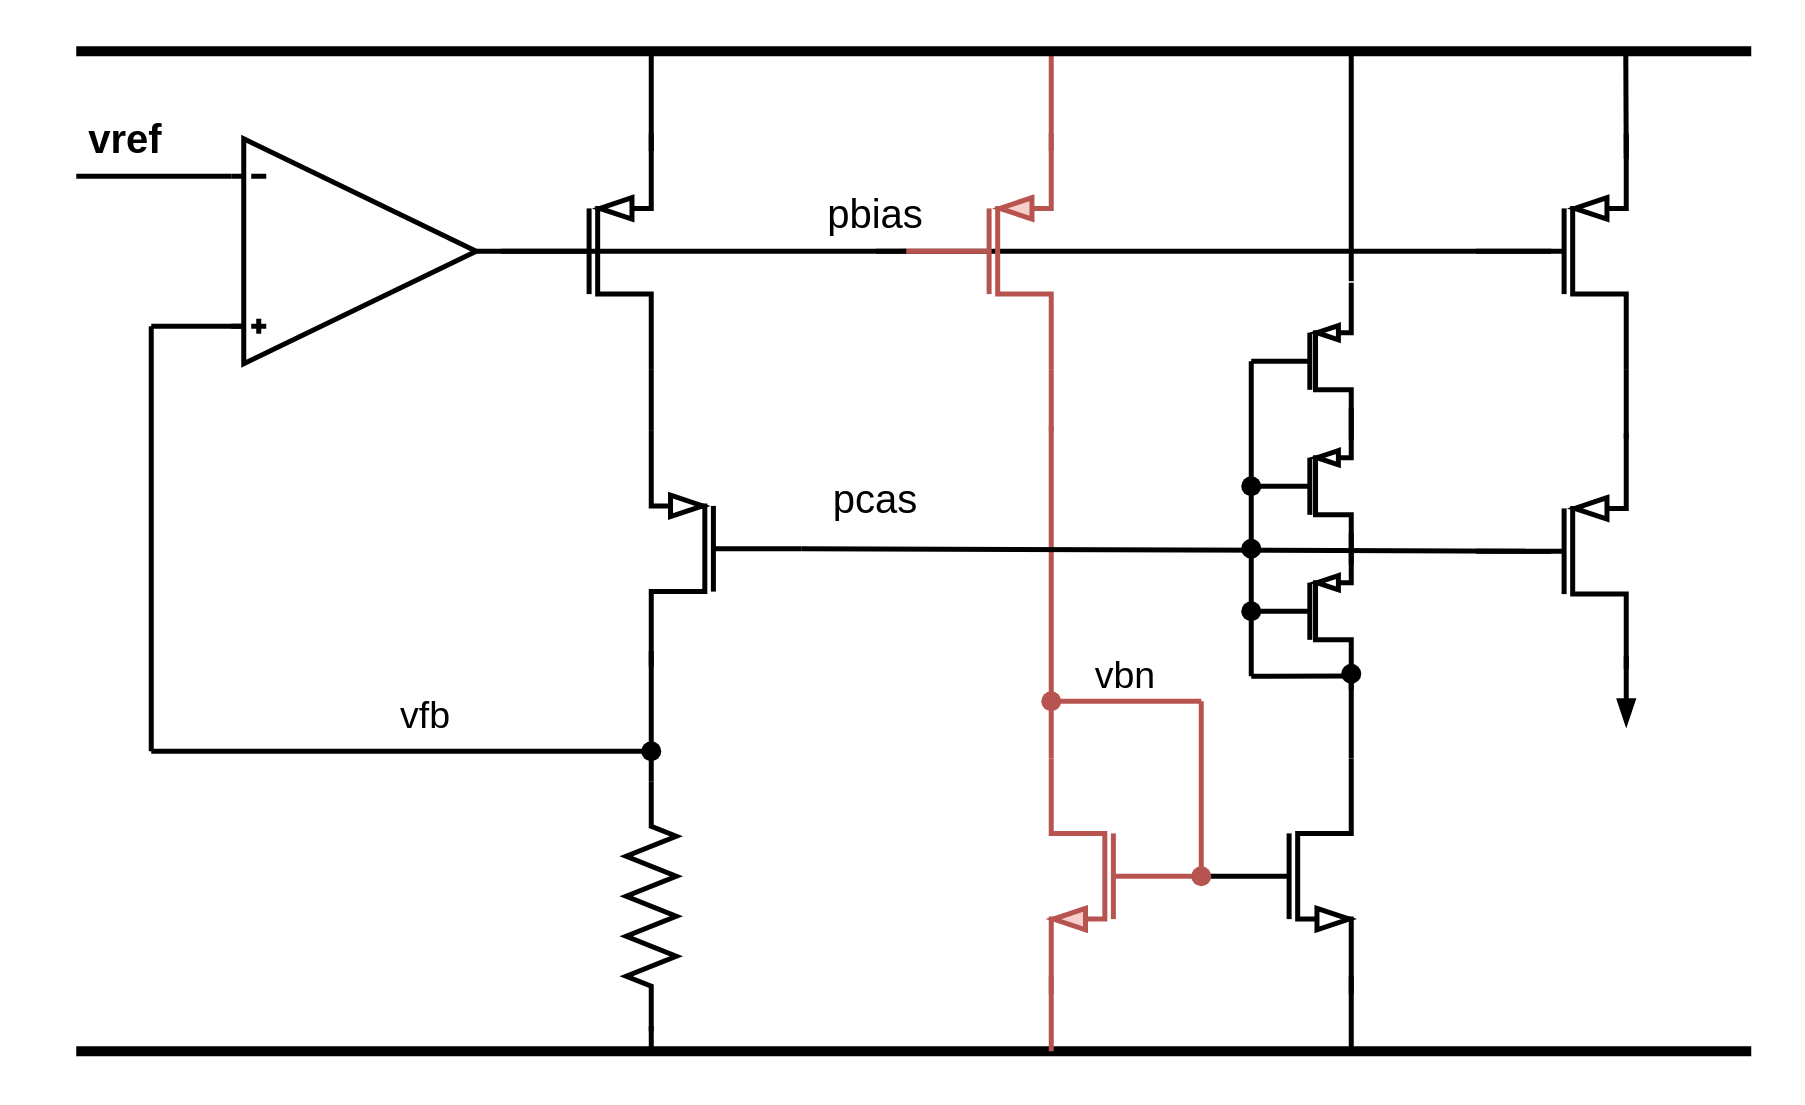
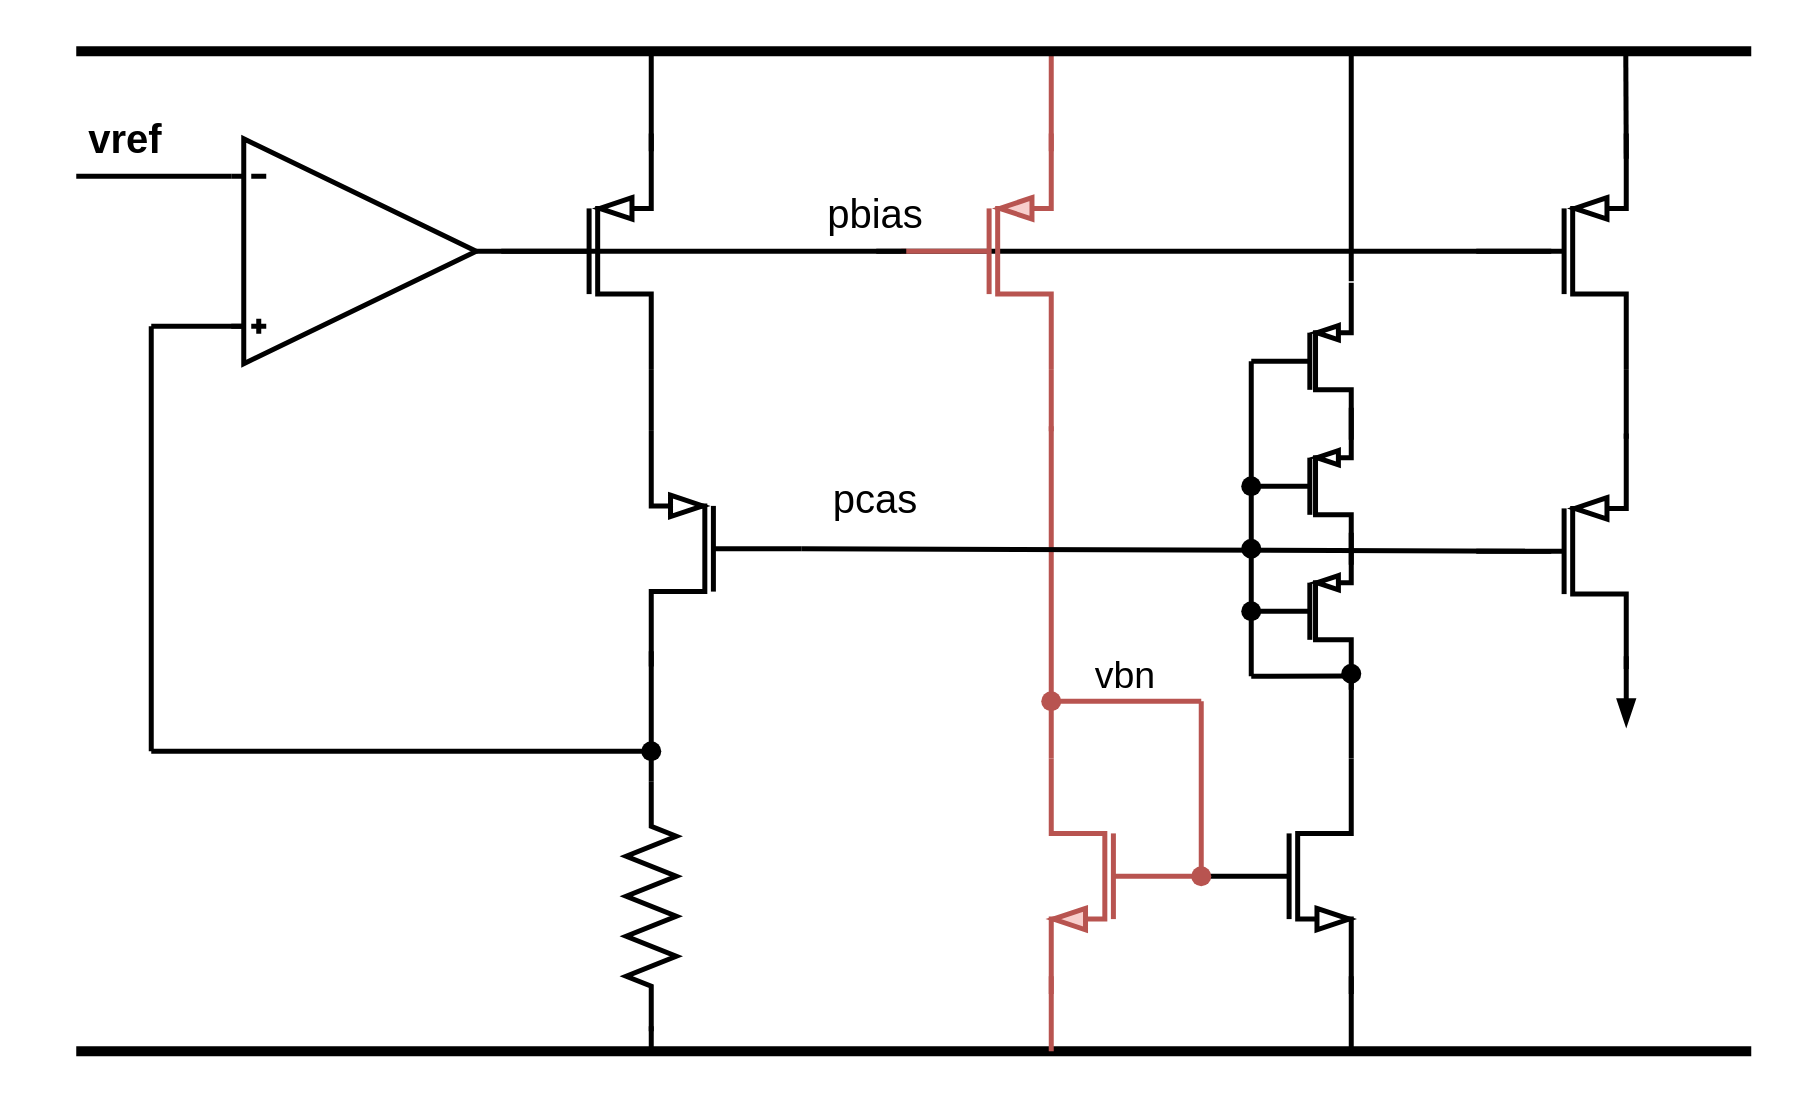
  <mxCell id="0" />
  <mxCell id="1" parent="0" />
  <mxCell id="2" value="" style="verticalLabelPosition=bottom;shadow=0;dashed=0;align=center;html=1;verticalAlign=top;shape=mxgraph.electrical.transistors.pmos;pointerEvents=1;strokeWidth=2;" vertex="1" parent="1"><mxGeometry x="200" y="50" width="60" height="100" as="geometry" /></mxCell>
  <mxCell id="3" value="" style="verticalLabelPosition=bottom;shadow=0;dashed=0;align=center;html=1;verticalAlign=top;shape=mxgraph.electrical.transistors.pmos;pointerEvents=1;flipH=1;strokeWidth=2;" vertex="1" parent="1"><mxGeometry x="260" y="169" width="60" height="100" as="geometry" /></mxCell>
  <mxCell id="4" value="" style="endArrow=none;html=1;rounded=0;strokeWidth=2;" edge="1" parent="1"><mxGeometry width="50" height="50" relative="1" as="geometry"><mxPoint x="30" y="70" as="sourcePoint" /><mxPoint x="92" y="70" as="targetPoint" /></mxGeometry></mxCell>
  <mxCell id="5" value="" style="endArrow=none;html=1;rounded=0;strokeWidth=2;" edge="1" parent="1"><mxGeometry width="50" height="50" relative="1" as="geometry"><mxPoint x="60" y="130" as="sourcePoint" /><mxPoint x="100" y="130" as="targetPoint" /></mxGeometry></mxCell>
  <mxCell id="6" value="" style="pointerEvents=1;verticalLabelPosition=bottom;shadow=0;dashed=0;align=center;html=1;verticalAlign=top;shape=mxgraph.electrical.resistors.resistor_2;direction=south;strokeWidth=2;" vertex="1" parent="1"><mxGeometry x="250" y="312" width="20" height="100" as="geometry" /></mxCell>
  <mxCell id="7" value="" style="endArrow=none;html=1;rounded=0;exitX=0;exitY=0.5;exitDx=0;exitDy=0;exitPerimeter=0;strokeWidth=2;" edge="1" parent="1" source="6"><mxGeometry width="50" height="50" relative="1" as="geometry"><mxPoint x="260" y="390" as="sourcePoint" /><mxPoint x="260" y="260" as="targetPoint" /></mxGeometry></mxCell>
  <mxCell id="8" value="" style="endArrow=none;html=1;rounded=0;exitX=1;exitY=0;exitDx=0;exitDy=0;exitPerimeter=0;entryX=1;entryY=1;entryDx=0;entryDy=0;entryPerimeter=0;strokeWidth=2;" edge="1" parent="1" source="3" target="2"><mxGeometry width="50" height="50" relative="1" as="geometry"><mxPoint x="210" y="200" as="sourcePoint" /><mxPoint x="260" y="150" as="targetPoint" /></mxGeometry></mxCell>
  <mxCell id="9" value="" style="endArrow=none;html=1;rounded=0;strokeWidth=2;" edge="1" parent="1"><mxGeometry width="50" height="50" relative="1" as="geometry"><mxPoint x="60" y="300" as="sourcePoint" /><mxPoint x="60" y="130" as="targetPoint" /></mxGeometry></mxCell>
  <mxCell id="10" value="" style="endArrow=none;html=1;rounded=0;strokeWidth=2;" edge="1" parent="1" target="11"><mxGeometry width="50" height="50" relative="1" as="geometry"><mxPoint x="60" y="300" as="sourcePoint" /><mxPoint x="260" y="300" as="targetPoint" /></mxGeometry></mxCell>
  <mxCell id="11" value="" style="shape=waypoint;sketch=0;fillStyle=solid;size=6;pointerEvents=1;points=[];fillColor=none;resizable=0;rotatable=0;perimeter=centerPerimeter;snapToPoint=1;strokeWidth=2;" vertex="1" parent="1"><mxGeometry x="250" y="290" width="20" height="20" as="geometry" /></mxCell>
  <mxCell id="12" value="" style="endArrow=none;html=1;rounded=0;strokeWidth=2;" edge="1" parent="1"><mxGeometry width="50" height="50" relative="1" as="geometry"><mxPoint x="190" y="100" as="sourcePoint" /><mxPoint x="620" y="100" as="targetPoint" /></mxGeometry></mxCell>
  <mxCell id="13" value="" style="endArrow=none;html=1;rounded=0;strokeWidth=2;" edge="1" parent="1"><mxGeometry width="50" height="50" relative="1" as="geometry"><mxPoint x="260" y="60" as="sourcePoint" /><mxPoint x="260" y="20" as="targetPoint" /></mxGeometry></mxCell>
  <mxCell id="14" value="" style="verticalLabelPosition=bottom;shadow=0;dashed=0;align=center;html=1;verticalAlign=top;shape=mxgraph.electrical.transistors.pmos;pointerEvents=1;strokeWidth=2;fillColor=#f8cecc;strokeColor=#b85450;" vertex="1" parent="1"><mxGeometry x="360" y="50" width="60" height="100" as="geometry" /></mxCell>
  <mxCell id="15" value="" style="endArrow=none;html=1;rounded=0;exitX=1;exitY=0;exitDx=0;exitDy=0;exitPerimeter=0;entryX=1;entryY=1;entryDx=0;entryDy=0;entryPerimeter=0;strokeWidth=2;fillColor=#f8cecc;strokeColor=#b85450;" edge="1" parent="1" target="14"><mxGeometry width="50" height="50" relative="1" as="geometry"><mxPoint x="420" y="172" as="sourcePoint" /><mxPoint x="420" y="150" as="targetPoint" /></mxGeometry></mxCell>
  <mxCell id="16" value="" style="endArrow=none;html=1;rounded=0;entryX=0;entryY=0.5;entryDx=0;entryDy=0;entryPerimeter=0;strokeWidth=2;" edge="1" parent="1"><mxGeometry width="50" height="50" relative="1" as="geometry"><mxPoint x="350" y="100" as="sourcePoint" /><mxPoint x="362" y="100" as="targetPoint" /></mxGeometry></mxCell>
  <mxCell id="17" value="" style="endArrow=none;html=1;rounded=0;strokeWidth=2;fillColor=#f8cecc;strokeColor=#b85450;" edge="1" parent="1"><mxGeometry width="50" height="50" relative="1" as="geometry"><mxPoint x="420" y="60" as="sourcePoint" /><mxPoint x="420" y="20" as="targetPoint" /></mxGeometry></mxCell>
  <mxCell id="18" value="" style="verticalLabelPosition=bottom;shadow=0;dashed=0;align=center;html=1;verticalAlign=top;shape=mxgraph.electrical.transistors.nmos;pointerEvents=1;flipH=1;strokeWidth=2;fillColor=#f8cecc;strokeColor=#b85450;" vertex="1" parent="1"><mxGeometry x="420" y="300" width="60" height="100" as="geometry" /></mxCell>
  <mxCell id="19" value="" style="endArrow=none;html=1;rounded=0;exitX=1;exitY=0;exitDx=0;exitDy=0;exitPerimeter=0;strokeWidth=2;fillColor=#f8cecc;strokeColor=#b85450;" edge="1" parent="1" source="18"><mxGeometry width="50" height="50" relative="1" as="geometry"><mxPoint x="370" y="220" as="sourcePoint" /><mxPoint x="420" y="170" as="targetPoint" /></mxGeometry></mxCell>
  <mxCell id="20" value="" style="verticalLabelPosition=bottom;shadow=0;dashed=0;align=center;html=1;verticalAlign=top;shape=mxgraph.electrical.transistors.nmos;pointerEvents=1;flipH=0;strokeWidth=2;" vertex="1" parent="1"><mxGeometry x="480" y="300" width="60" height="100" as="geometry" /></mxCell>
  <mxCell id="21" value="" style="endArrow=none;html=1;rounded=0;strokeWidth=2;fillColor=#f8cecc;strokeColor=#b85450;" edge="1" parent="1" source="23"><mxGeometry width="50" height="50" relative="1" as="geometry"><mxPoint x="420" y="280" as="sourcePoint" /><mxPoint x="480" y="280" as="targetPoint" /></mxGeometry></mxCell>
  <mxCell id="22" value="" style="endArrow=none;html=1;rounded=0;exitX=0;exitY=0.5;exitDx=0;exitDy=0;exitPerimeter=0;strokeWidth=2;fillColor=#f8cecc;strokeColor=#b85450;" edge="1" parent="1" source="20"><mxGeometry width="50" height="50" relative="1" as="geometry"><mxPoint x="430" y="310" as="sourcePoint" /><mxPoint x="480" y="280" as="targetPoint" /></mxGeometry></mxCell>
  <mxCell id="23" value="" style="shape=waypoint;sketch=0;fillStyle=solid;size=6;pointerEvents=1;points=[];fillColor=#f8cecc;resizable=0;rotatable=0;perimeter=centerPerimeter;snapToPoint=1;strokeWidth=2;strokeColor=#b85450;" vertex="1" parent="1"><mxGeometry x="410" y="270" width="20" height="20" as="geometry" /></mxCell>
  <mxCell id="24" value="" style="shape=waypoint;sketch=0;fillStyle=solid;size=6;pointerEvents=1;points=[];fillColor=#f8cecc;resizable=0;rotatable=0;perimeter=centerPerimeter;snapToPoint=1;strokeWidth=2;strokeColor=#b85450;" vertex="1" parent="1"><mxGeometry x="470" y="340" width="20" height="20" as="geometry" /></mxCell>
  <mxCell id="25" value="" style="verticalLabelPosition=bottom;shadow=0;dashed=0;align=center;html=1;verticalAlign=top;shape=mxgraph.electrical.transistors.pmos;pointerEvents=1;strokeWidth=2;" vertex="1" parent="1"><mxGeometry x="500" y="109" width="40" height="70" as="geometry" /></mxCell>
  <mxCell id="26" value="" style="verticalLabelPosition=bottom;shadow=0;dashed=0;align=center;html=1;verticalAlign=top;shape=mxgraph.electrical.transistors.pmos;pointerEvents=1;strokeWidth=2;" vertex="1" parent="1"><mxGeometry x="500" y="159" width="40" height="70" as="geometry" /></mxCell>
  <mxCell id="27" value="" style="verticalLabelPosition=bottom;shadow=0;dashed=0;align=center;html=1;verticalAlign=top;shape=mxgraph.electrical.transistors.pmos;pointerEvents=1;strokeWidth=2;" vertex="1" parent="1"><mxGeometry x="500" y="209" width="40" height="70" as="geometry" /></mxCell>
  <mxCell id="28" value="" style="endArrow=none;html=1;rounded=0;exitDx=0;exitDy=0;exitPerimeter=0;strokeWidth=2;" edge="1" parent="1" source="32"><mxGeometry width="50" height="50" relative="1" as="geometry"><mxPoint x="490" y="320" as="sourcePoint" /><mxPoint x="540" y="270" as="targetPoint" /></mxGeometry></mxCell>
  <mxCell id="29" value="" style="endArrow=none;html=1;rounded=0;strokeWidth=2;" edge="1" parent="1"><mxGeometry width="50" height="50" relative="1" as="geometry"><mxPoint x="500" y="270" as="sourcePoint" /><mxPoint x="500" y="144" as="targetPoint" /></mxGeometry></mxCell>
  <mxCell id="30" value="" style="endArrow=none;html=1;rounded=0;entryX=0.994;entryY=0.912;entryDx=0;entryDy=0;entryPerimeter=0;strokeWidth=2;" edge="1" parent="1" target="27"><mxGeometry width="50" height="50" relative="1" as="geometry"><mxPoint x="500" y="270" as="sourcePoint" /><mxPoint x="550" y="240" as="targetPoint" /><Array as="points" /></mxGeometry></mxCell>
  <mxCell id="31" value="" style="endArrow=none;html=1;rounded=0;exitX=1;exitY=0;exitDx=0;exitDy=0;exitPerimeter=0;strokeWidth=2;" edge="1" parent="1" source="20" target="32"><mxGeometry width="50" height="50" relative="1" as="geometry"><mxPoint x="540" y="303" as="sourcePoint" /><mxPoint x="540" y="260" as="targetPoint" /></mxGeometry></mxCell>
  <mxCell id="32" value="" style="shape=waypoint;sketch=0;fillStyle=solid;size=6;pointerEvents=1;points=[];fillColor=none;resizable=0;rotatable=0;perimeter=centerPerimeter;snapToPoint=1;strokeWidth=2;" vertex="1" parent="1"><mxGeometry x="530" y="259" width="20" height="20" as="geometry" /></mxCell>
  <mxCell id="33" value="" style="shape=waypoint;sketch=0;fillStyle=solid;size=6;pointerEvents=1;points=[];fillColor=none;resizable=0;rotatable=0;perimeter=centerPerimeter;snapToPoint=1;strokeWidth=2;" vertex="1" parent="1"><mxGeometry x="490" y="234" width="20" height="20" as="geometry" /></mxCell>
  <mxCell id="34" value="" style="shape=waypoint;sketch=0;fillStyle=solid;size=6;pointerEvents=1;points=[];fillColor=none;resizable=0;rotatable=0;perimeter=centerPerimeter;snapToPoint=1;strokeWidth=2;" vertex="1" parent="1"><mxGeometry x="490" y="184" width="20" height="20" as="geometry" /></mxCell>
  <mxCell id="35" value="" style="endArrow=none;html=1;rounded=0;strokeWidth=2;" edge="1" parent="1" source="39"><mxGeometry width="50" height="50" relative="1" as="geometry"><mxPoint x="320" y="219" as="sourcePoint" /><mxPoint x="500" y="219" as="targetPoint" /></mxGeometry></mxCell>
  <mxCell id="36" value="" style="endArrow=none;html=1;rounded=0;strokeWidth=2;" edge="1" parent="1"><mxGeometry width="50" height="50" relative="1" as="geometry"><mxPoint x="540" y="112" as="sourcePoint" /><mxPoint x="540" y="20" as="targetPoint" /></mxGeometry></mxCell>
  <mxCell id="37" value="" style="verticalLabelPosition=bottom;shadow=0;dashed=0;align=center;html=1;verticalAlign=top;shape=stencil(pVXbcoMgFPwaHpsRyEUfU9u+9huIIZUJgoMkaf++R9E2qGGMzjjOnD26uy4cRDStclZyRCJWlTyziL4hQq7MCHaQABPo5A5MIlcqVnCHfJbcMCu0YhLwfVHCHbuHKmv0md/E0bZvC5VzI6zr3lrGuC7pO4r2ANYXTTOtFPgA0srr3PWBmwllPStCvThqsCQKbrlxeOv526t+2mqFtxuHIPLxnBoirzP0YjpPT1/sBDXcU5unBTCsncRTPm+1xaQfKV6iSmaqxsm4Kk0BebSlaHpg2fnL6Is6jnotWb17B42uXegr/7e18S2FUugIpFB3BG4a/hjWweUbp/A9JJNMZFJXPLBggA9yaNAH4dH0pA0PpHoSUrrjIaD6VPT+mOHFwU1jCHnYLfYwjcH3EC/OAa8XBxEvDqJnYk4S2D8Ld2SGix5FHD7Xxsak6z3c7c1rg3FpUPdbboBf);strokeWidth=2;points=[[0,0.165,0,0,0],[0,0.835,0,0,0],[1,0.5,0,0,0]];" vertex="1" parent="1"><mxGeometry x="92" y="55" width="98" height="90" as="geometry" /></mxCell>
  <mxCell id="38" value="" style="endArrow=none;html=1;rounded=0;strokeWidth=2;" edge="1" parent="1"><mxGeometry width="50" height="50" relative="1" as="geometry"><mxPoint x="320" y="219" as="sourcePoint" /><mxPoint x="620" y="220" as="targetPoint" /></mxGeometry></mxCell>
  <mxCell id="39" value="" style="shape=waypoint;sketch=0;fillStyle=solid;size=6;pointerEvents=1;points=[];fillColor=none;resizable=0;rotatable=0;perimeter=centerPerimeter;snapToPoint=1;strokeWidth=2;" vertex="1" parent="1"><mxGeometry x="490" y="209" width="20" height="20" as="geometry" /></mxCell>
  <mxCell id="40" value="" style="verticalLabelPosition=bottom;shadow=0;dashed=0;align=center;html=1;verticalAlign=top;shape=mxgraph.electrical.transistors.pmos;pointerEvents=1;strokeWidth=2;" vertex="1" parent="1"><mxGeometry x="590" y="50" width="60" height="100" as="geometry" /></mxCell>
  <mxCell id="41" value="" style="verticalLabelPosition=bottom;shadow=0;dashed=0;align=center;html=1;verticalAlign=top;shape=mxgraph.electrical.transistors.pmos;pointerEvents=1;strokeWidth=2;" vertex="1" parent="1"><mxGeometry x="590" y="170" width="60" height="100" as="geometry" /></mxCell>
  <mxCell id="42" value="" style="endArrow=none;html=1;rounded=0;exitX=1;exitY=0;exitDx=0;exitDy=0;exitPerimeter=0;entryX=1;entryY=1;entryDx=0;entryDy=0;entryPerimeter=0;strokeWidth=2;" edge="1" parent="1" target="40"><mxGeometry width="50" height="50" relative="1" as="geometry"><mxPoint x="650" y="175" as="sourcePoint" /><mxPoint x="650" y="150" as="targetPoint" /></mxGeometry></mxCell>
  <mxCell id="43" value="" style="endArrow=blockThin;html=1;rounded=0;exitX=1;exitY=0;exitDx=0;exitDy=0;exitPerimeter=0;entryX=1;entryY=1;entryDx=0;entryDy=0;entryPerimeter=0;endFill=1;strokeWidth=2;" edge="1" parent="1"><mxGeometry width="50" height="50" relative="1" as="geometry"><mxPoint x="650" y="262" as="sourcePoint" /><mxPoint x="650" y="290" as="targetPoint" /></mxGeometry></mxCell>
  <mxCell id="44" value="" style="endArrow=none;html=1;rounded=0;strokeWidth=4;" edge="1" parent="1"><mxGeometry width="50" height="50" relative="1" as="geometry"><mxPoint x="30" y="20" as="sourcePoint" /><mxPoint x="700" y="20" as="targetPoint" /></mxGeometry></mxCell>
  <mxCell id="45" value="" style="endArrow=none;html=1;rounded=0;strokeWidth=4;" edge="1" parent="1"><mxGeometry width="50" height="50" relative="1" as="geometry"><mxPoint x="30" y="420" as="sourcePoint" /><mxPoint x="700" y="420" as="targetPoint" /></mxGeometry></mxCell>
  <mxCell id="46" value="" style="endArrow=none;html=1;rounded=0;strokeWidth=2;" edge="1" parent="1"><mxGeometry width="50" height="50" relative="1" as="geometry"><mxPoint x="650" y="63" as="sourcePoint" /><mxPoint x="649.81" y="20" as="targetPoint" /></mxGeometry></mxCell>
  <mxCell id="47" value="" style="endArrow=none;html=1;rounded=0;strokeWidth=2;" edge="1" parent="1"><mxGeometry width="50" height="50" relative="1" as="geometry"><mxPoint x="260" y="420" as="sourcePoint" /><mxPoint x="260" y="410" as="targetPoint" /></mxGeometry></mxCell>
  <mxCell id="48" value="" style="endArrow=none;html=1;rounded=0;strokeWidth=2;fillColor=#f8cecc;strokeColor=#b85450;" edge="1" parent="1"><mxGeometry width="50" height="50" relative="1" as="geometry"><mxPoint x="420" y="420" as="sourcePoint" /><mxPoint x="420" y="390" as="targetPoint" /></mxGeometry></mxCell>
  <mxCell id="49" value="" style="endArrow=none;html=1;rounded=0;strokeWidth=2;" edge="1" parent="1"><mxGeometry width="50" height="50" relative="1" as="geometry"><mxPoint x="540" y="420" as="sourcePoint" /><mxPoint x="540" y="390" as="targetPoint" /></mxGeometry></mxCell>
  <mxCell id="50" value="&lt;font style=&quot;font-size: 16px;&quot;&gt;pbias&lt;/font&gt;" style="text;html=1;align=center;verticalAlign=middle;whiteSpace=wrap;rounded=0;" vertex="1" parent="1"><mxGeometry x="320" y="70" width="60" height="30" as="geometry" /></mxCell>
  <mxCell id="51" value="&lt;font style=&quot;font-size: 16px;&quot;&gt;pcas&lt;/font&gt;" style="text;html=1;align=center;verticalAlign=middle;whiteSpace=wrap;rounded=0;" vertex="1" parent="1"><mxGeometry x="320" y="184" width="60" height="30" as="geometry" /></mxCell>
  <mxCell id="52" value="&lt;b&gt;&lt;font style=&quot;font-size: 16px;&quot;&gt;vref&lt;/font&gt;&lt;/b&gt;" style="text;html=1;align=center;verticalAlign=middle;whiteSpace=wrap;rounded=0;" vertex="1" parent="1"><mxGeometry x="20" y="40" width="60" height="30" as="geometry" /></mxCell>
- <mxCell id="53" value="&lt;font style=&quot;font-size: 15px;&quot;&gt;vfb&lt;/font&gt;" style="text;html=1;align=center;verticalAlign=middle;whiteSpace=wrap;rounded=0;" vertex="1" parent="1"><mxGeometry x="140" y="270" width="60" height="30" as="geometry" /></mxCell>
  <mxCell id="54" value="&lt;font style=&quot;font-size: 15px;&quot;&gt;vbn&lt;/font&gt;" style="text;html=1;align=center;verticalAlign=middle;whiteSpace=wrap;rounded=0;" vertex="1" parent="1"><mxGeometry x="420" y="254" width="60" height="30" as="geometry" /></mxCell>
